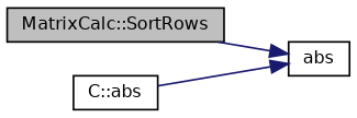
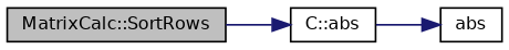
  digraph {
    rankdir=LR
    node [color=black fillcolor=white fontname=Helvetica fontsize=10 shape=record style=filled]
    edge [color=midnightblue fontname=Helvetica fontsize=10 labelfontname=Helvetica labelfontsize=10 style=solid]
    n1 [fillcolor=grey75 fontcolor=black height=0.2 label="MatrixCalc::SortRows" width=0.4]
    n2 [height=0.2 label=abs width=0.4]
    n3 [height=0.2 label="C::abs" width=0.4]
-   n1 -> n2
+   n1 -> n3
    n3 -> n2
  }
